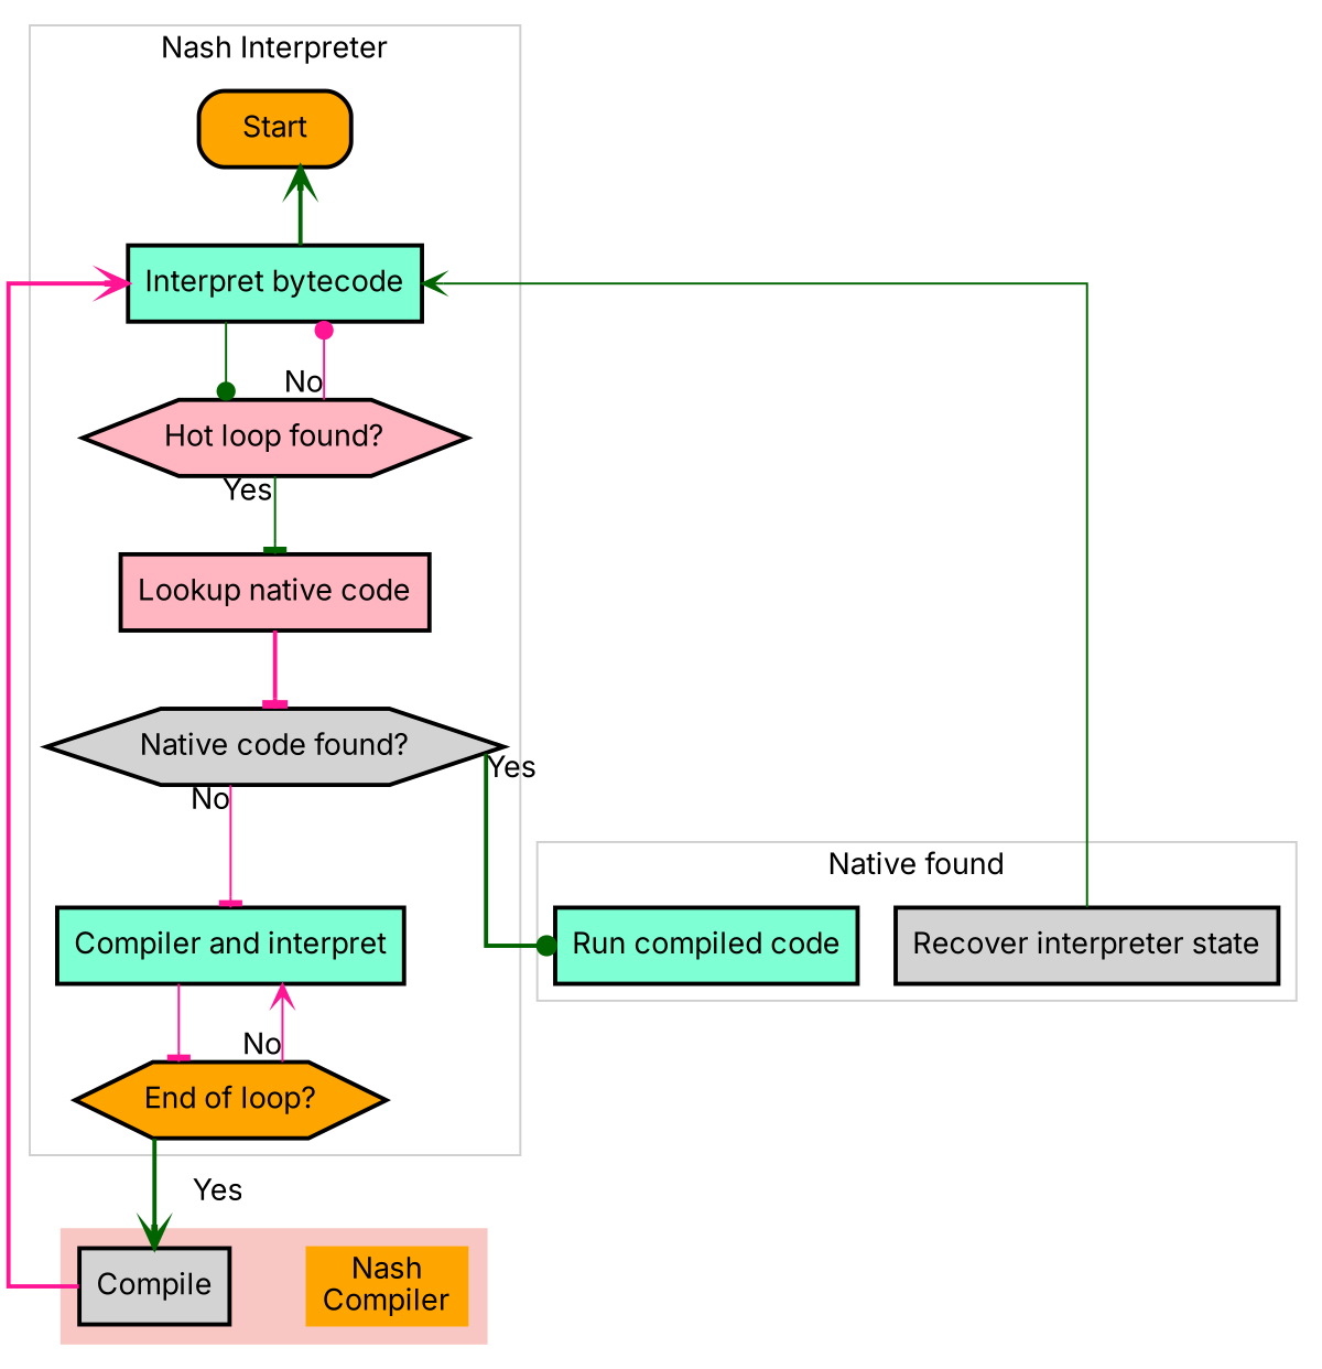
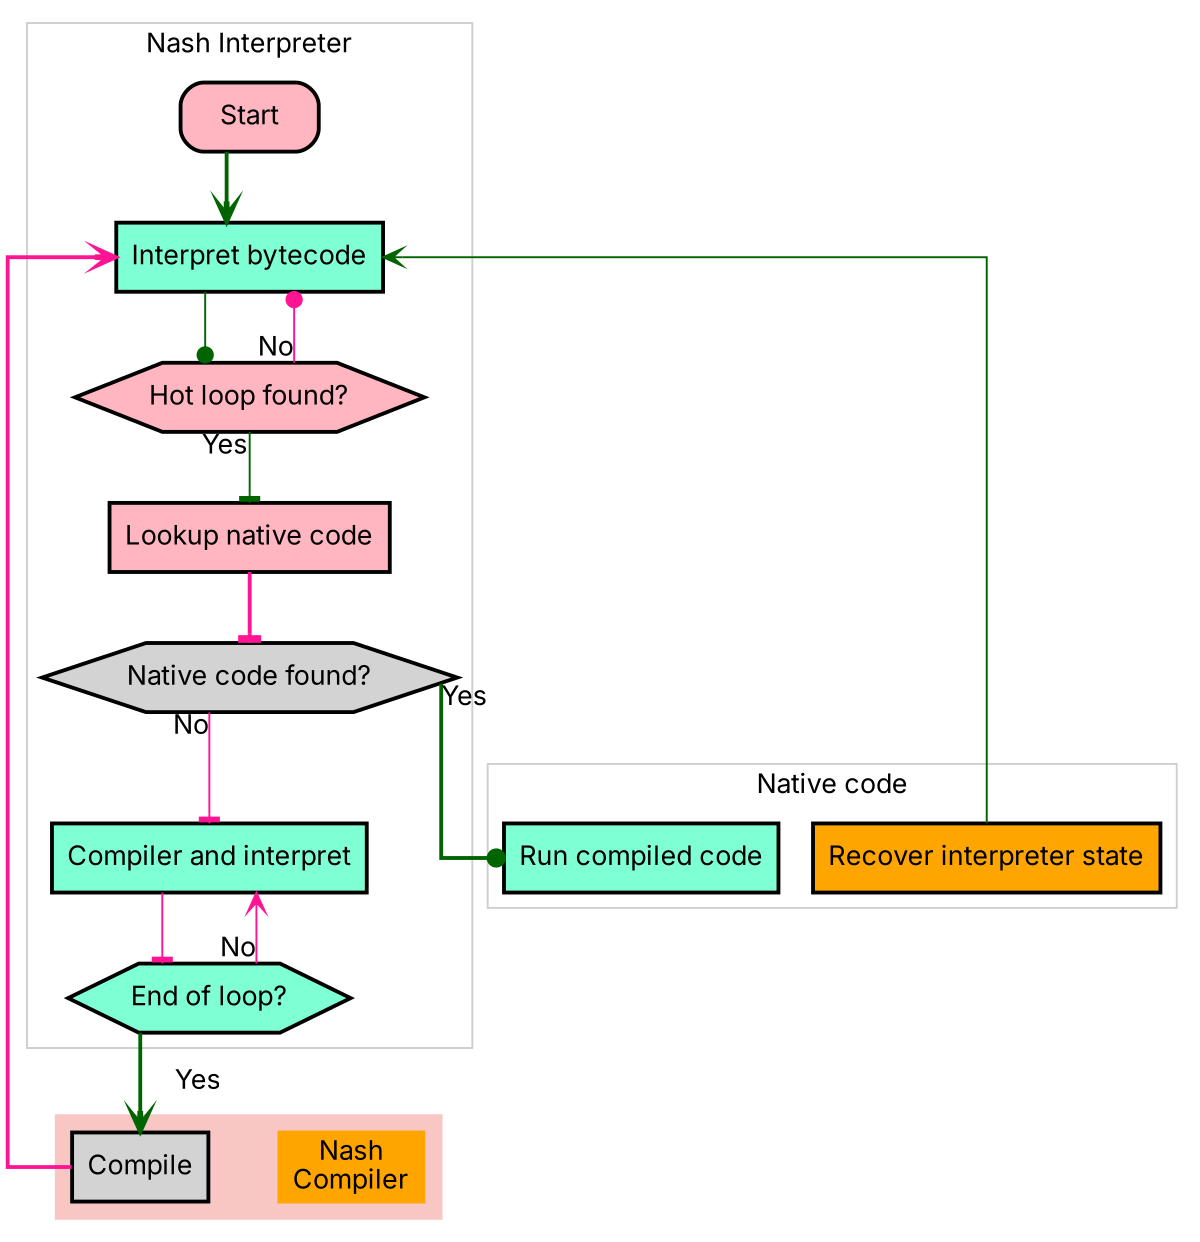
  digraph {
    bgcolor="#ffffff"
    fontname=Inter
    splines=ortho
    node [fillcolor=aquamarine fontname=Inter shape=box style="filled,bold"]
    edge [arrowhead=vee color=darkgreen fontname=Inter style=solid]
-   n1 [fillcolor=orange label=Start style="filled,bold,rounded" width=1]
+   n1 [fillcolor=lightpink label=Start style="filled,bold,rounded" width=1]
    n2 [label="Interpret bytecode" width=1]
    n3 [fillcolor=lightpink label="Lookup native code" width=1]
    n4 [label="Compiler and interpret" width=1]
    n5 [fillcolor=lightpink label="Hot loop found?" shape=hexagon width=1]
    n6 [fillcolor=lightgrey label="Native code found?" shape=hexagon width=1]
-   n7 [fillcolor=orange label="End of loop?" shape=hexagon width=1]
+   n7 [label="End of loop?" shape=hexagon width=1]
    n8 [fillcolor=lightgrey label=Compile]
    n9 [fillcolor=orange label="Nash\nCompiler" shape=plaintext style=filled]
    n10 [label="Run compiled code"]
-   n11 [fillcolor=lightgrey label="Recover interpreter state"]
+   n11 [fillcolor=orange label="Recover interpreter state"]
    subgraph cluster_1 {
      color="#cfcfcf"
      label="Nash Interpreter"
      style=solid
      n1
      n2
      n3
      n4
      n5
      n6
      n7
    }
    subgraph cluster_2 {
      color="#f9c7c3"
      style=filled
      subgraph sub_3 {
        color="#f9c7c3"
        rank=same
        style=filled
        n8
        n9
      }
    }
    subgraph cluster_4 {
      color="#cfcfcf"
-     label="Native found"
+     label="Native code"
      style=solid
      n10
      n11
    }
-   n2 -> n1 [style=bold]
+   n1 -> n2 [style=bold]
    n2 -> n5 [arrowhead=dot]
    n3 -> n6 [arrowhead=tee color=deeppink style=bold]
    n4 -> n7 [arrowhead=tee color=deeppink]
    n5 -> n2 [arrowhead=dot color=deeppink labelangle=-50 labeldistance=2 taillabel=No]
    n5 -> n3 [arrowhead=tee labelangle=-50 labeldistance=2.5 taillabel=Yes]
    n6 -> n4 [arrowhead=tee color=deeppink labelangle=-50 labeldistance=2.5 taillabel=No]
    n6 -> n10 [arrowhead=dot labelangle=50 labeldistance=2.5 style=bold taillabel=Yes]
    n7 -> n4 [color=deeppink labelangle=-50 labeldistance=2.5 taillabel=No]
    n7 -> n8 [label=Yes style=bold]
    n8 -> n2 [color=deeppink style=bold]
    n8 -> n9 [style=invis arrowhead="" color=""]
    n11 -> n2
  }
